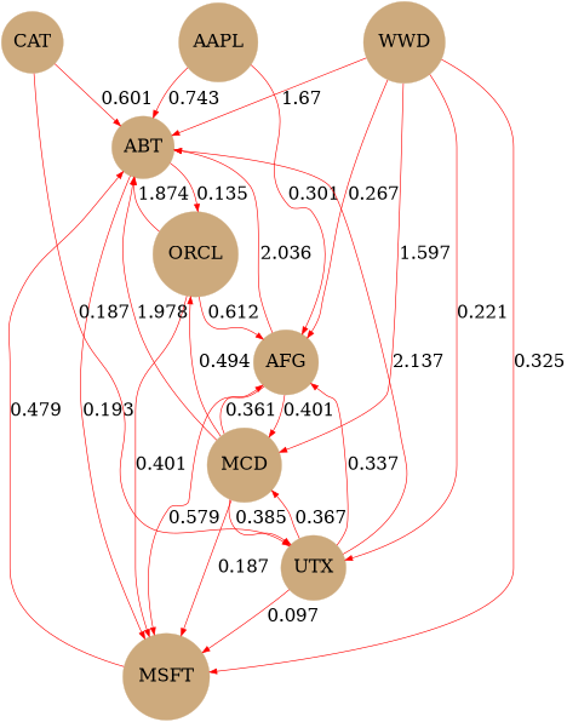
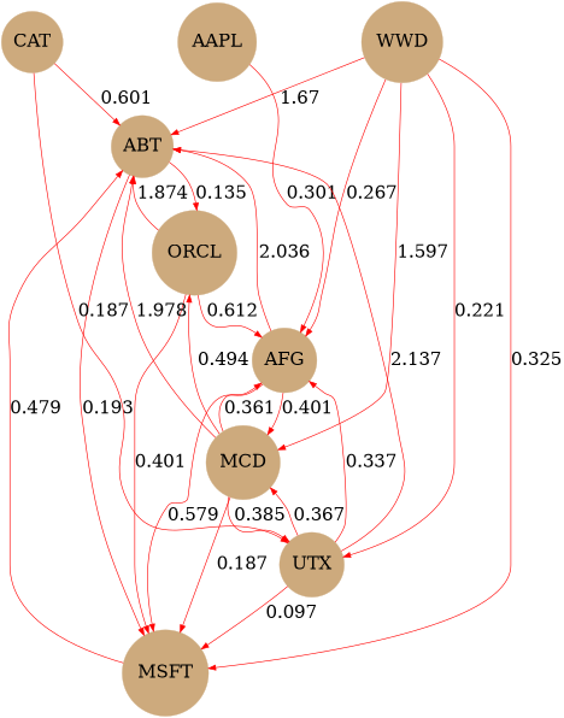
  digraph {
    node [color=burlywood3 fontsize=50 shape=circle style=filled]
    edge [arrowsize=2 color=red fontsize=50 penwidth=2]
    ABT
    ORCL
    MSFT
    AFG
    MCD
    AAPL
    UTX
    CAT
    WWD
    ABT -> ORCL [label=0.135]
    ABT -> MSFT [label=0.193]
    ORCL -> ABT [label=1.874]
    ORCL -> MSFT [label=0.401]
    ORCL -> AFG [label=0.612]
    MSFT -> ABT [label=0.479]
    AFG -> ABT [label=2.036]
    AFG -> MSFT [label=0.579]
    AFG -> MCD [label=0.401]
    MCD -> ABT [label=1.978]
    MCD -> ORCL [label=0.494]
    MCD -> MSFT [label=0.187]
    MCD -> AFG [label=0.361]
    MCD -> UTX [label=0.385]
-   AAPL -> ABT [label=0.743]
    AAPL -> AFG [label=0.301]
    UTX -> ABT [label=2.137]
    UTX -> MSFT [label=0.097]
    UTX -> AFG [label=0.337]
    UTX -> MCD [label=0.367]
    CAT -> ABT [label=0.601]
    CAT -> UTX [label=0.187]
    WWD -> ABT [label=1.67]
    WWD -> MSFT [label=0.325]
    WWD -> AFG [label=0.267]
    WWD -> MCD [label=1.597]
    WWD -> UTX [label=0.221]
  }
